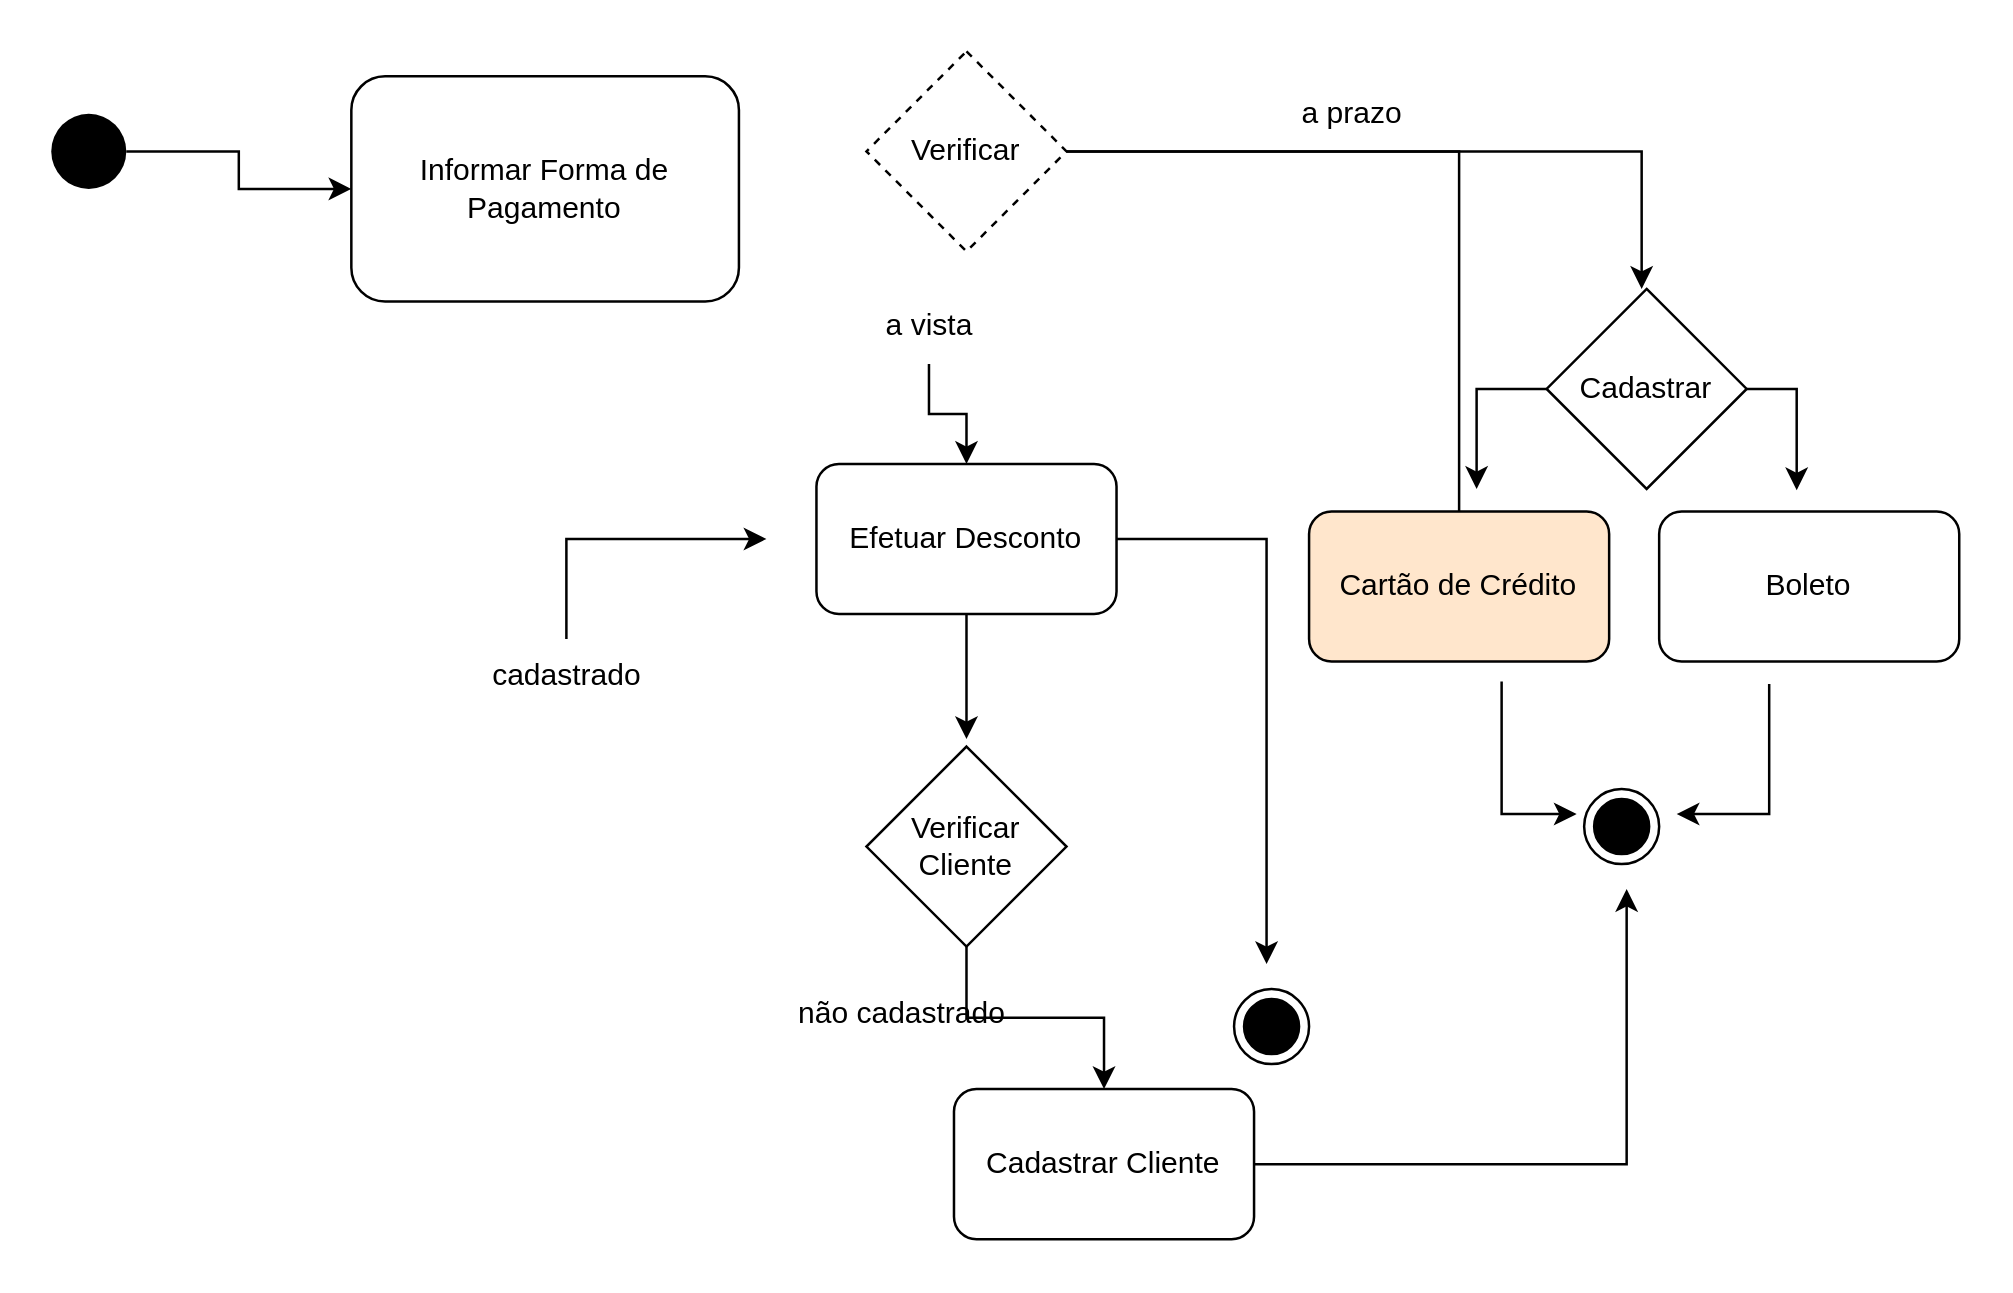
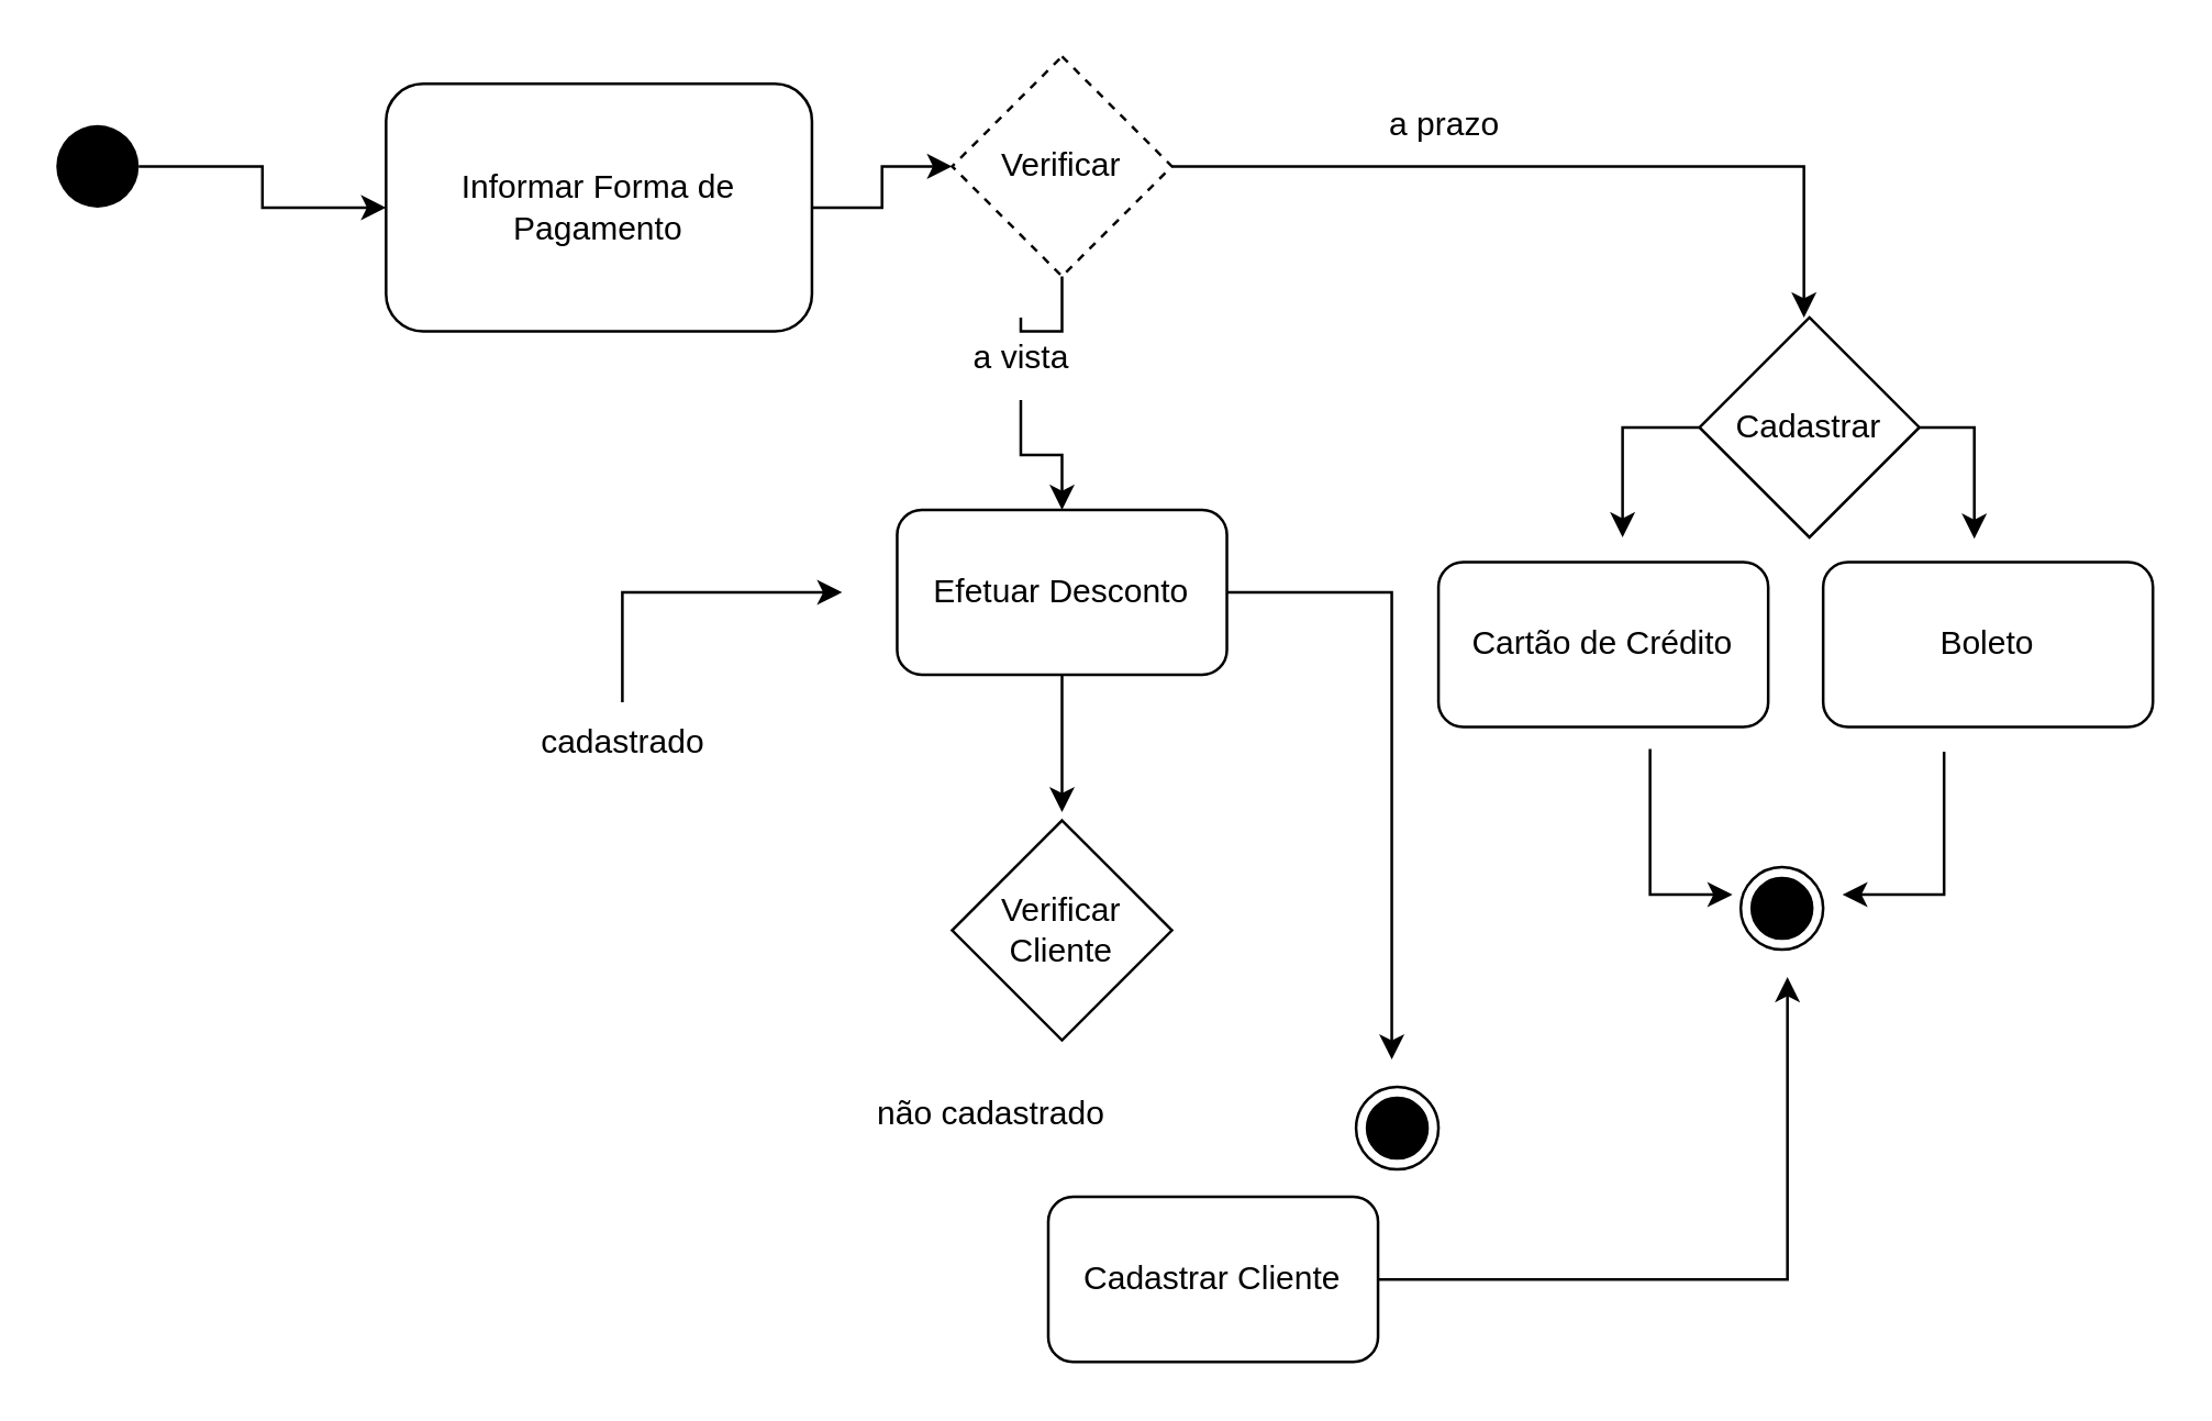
  <mxCell id="0" />
  <mxCell id="1" parent="0" />
  <mxCell id="2" style="edgeStyle=orthogonalEdgeStyle;rounded=0;orthogonalLoop=1;jettySize=auto;html=1;exitX=1;exitY=0.5;exitDx=0;exitDy=0;" edge="1" parent="1" source="9" target="4"><mxGeometry relative="1" as="geometry"><mxPoint x="13" y="60" as="sourcePoint" /></mxGeometry></mxCell>
+ <mxCell id="3" style="edgeStyle=orthogonalEdgeStyle;rounded=0;orthogonalLoop=1;jettySize=auto;html=1;" edge="1" parent="1" source="4" target="7"><mxGeometry relative="1" as="geometry" /></mxCell>
  <mxCell id="4" value="Informar Forma de Pagamento" style="rounded=1;whiteSpace=wrap;html=1;" vertex="1" parent="1"><mxGeometry x="140" y="30" width="155" height="90" as="geometry" /></mxCell>
  <mxCell id="5" style="edgeStyle=orthogonalEdgeStyle;rounded=0;orthogonalLoop=1;jettySize=auto;html=1;" edge="1" parent="1" source="7"><mxGeometry relative="1" as="geometry"><mxPoint x="656" y="115" as="targetPoint" /><Array as="points"><mxPoint x="656" y="60" /><mxPoint x="656" y="95" /></Array></mxGeometry></mxCell>
  <mxCell id="6" style="edgeStyle=orthogonalEdgeStyle;rounded=0;orthogonalLoop=1;jettySize=auto;html=1;entryX=0.5;entryY=0;entryDx=0;entryDy=0;startArrow=none;" edge="1" parent="1" source="18" target="17"><mxGeometry relative="1" as="geometry" /></mxCell>
  <mxCell id="7" value="Verificar" style="rhombus;whiteSpace=wrap;html=1;dashed=1;" vertex="1" parent="1"><mxGeometry x="346" y="20" width="80" height="80" as="geometry" /></mxCell>
  <mxCell id="8" value="" style="ellipse;html=1;shape=endState;fillColor=#000000;strokeColor=#000000;" vertex="1" parent="1"><mxGeometry x="493" y="395" width="30" height="30" as="geometry" /></mxCell>
  <mxCell id="9" value="" style="ellipse;fillColor=#000000;strokeColor=none;" vertex="1" parent="1"><mxGeometry x="20" y="45" width="30" height="30" as="geometry" /></mxCell>
- <mxCell id="10" value="a prazo" style="text;html=1;align=center;verticalAlign=middle;resizable=0;points=[];autosize=1;strokeColor=none;fillColor=none;" vertex="1" parent="1"><mxGeometry x="510" y="30" width="60" height="30" as="geometry" /></mxCell>
- <mxCell id="11" value="Cartão de Crédito" style="rounded=1;whiteSpace=wrap;html=1;fillColor=#ffe6cc;" vertex="1" parent="1"><mxGeometry x="523" y="204" width="120" height="60" as="geometry" /></mxCell>
+ <mxCell id="10" value="a prazo" style="text;html=1;align=center;verticalAlign=middle;resizable=0;points=[];autosize=1;strokeColor=none;fillColor=none;" vertex="1" parent="1"><mxGeometry x="495" y="30" width="60" height="30" as="geometry" /></mxCell>
+ <mxCell id="11" value="Cartão de Crédito" style="rounded=1;whiteSpace=wrap;html=1;" vertex="1" parent="1"><mxGeometry x="523" y="204" width="120" height="60" as="geometry" /></mxCell>
  <mxCell id="12" value="Boleto" style="rounded=1;whiteSpace=wrap;html=1;" vertex="1" parent="1"><mxGeometry x="663" y="204" width="120" height="60" as="geometry" /></mxCell>
  <mxCell id="13" style="edgeStyle=orthogonalEdgeStyle;rounded=0;orthogonalLoop=1;jettySize=auto;html=1;" edge="1" parent="1"><mxGeometry relative="1" as="geometry"><mxPoint x="630" y="325" as="targetPoint" /><mxPoint x="600" y="272" as="sourcePoint" /><Array as="points"><mxPoint x="600" y="284" /><mxPoint x="600" y="284" /></Array></mxGeometry></mxCell>
  <mxCell id="14" style="edgeStyle=orthogonalEdgeStyle;rounded=0;orthogonalLoop=1;jettySize=auto;html=1;" edge="1" parent="1"><mxGeometry relative="1" as="geometry"><mxPoint x="670" y="325" as="targetPoint" /><mxPoint x="707" y="273" as="sourcePoint" /><Array as="points"><mxPoint x="707" y="285" /><mxPoint x="707" y="285" /></Array></mxGeometry></mxCell>
  <mxCell id="15" style="edgeStyle=orthogonalEdgeStyle;rounded=0;orthogonalLoop=1;jettySize=auto;html=1;" edge="1" parent="1" source="17"><mxGeometry relative="1" as="geometry"><mxPoint x="386" y="295" as="targetPoint" /></mxGeometry></mxCell>
  <mxCell id="16" style="edgeStyle=orthogonalEdgeStyle;rounded=0;orthogonalLoop=1;jettySize=auto;html=1;" edge="1" parent="1" source="17"><mxGeometry relative="1" as="geometry"><mxPoint x="506" y="385" as="targetPoint" /><Array as="points"><mxPoint x="506" y="215" /></Array></mxGeometry></mxCell>
  <mxCell id="17" value="Efetuar Desconto" style="rounded=1;whiteSpace=wrap;html=1;" vertex="1" parent="1"><mxGeometry x="326" y="185" width="120" height="60" as="geometry" /></mxCell>
  <mxCell id="18" value="a vista" style="text;html=1;align=center;verticalAlign=middle;resizable=0;points=[];autosize=1;strokeColor=none;fillColor=none;" vertex="1" parent="1"><mxGeometry x="341" y="115" width="60" height="30" as="geometry" /></mxCell>
- <mxCell id="19" value="" style="edgeStyle=orthogonalEdgeStyle;rounded=0;orthogonalLoop=1;jettySize=auto;html=1;endArrow=none;" edge="1" parent="1" source="7" target="11"><mxGeometry relative="1" as="geometry"><mxPoint x="386" y="100" as="sourcePoint" /><mxPoint x="386" y="185" as="targetPoint" /></mxGeometry></mxCell>
- <mxCell id="20" style="edgeStyle=orthogonalEdgeStyle;rounded=0;orthogonalLoop=1;jettySize=auto;html=1;entryX=0.5;entryY=0;entryDx=0;entryDy=0;" edge="1" parent="1" source="22" target="24"><mxGeometry relative="1" as="geometry" /></mxCell>
+ <mxCell id="19" value="" style="edgeStyle=orthogonalEdgeStyle;rounded=0;orthogonalLoop=1;jettySize=auto;html=1;entryX=0.5;entryY=0;entryDx=0;entryDy=0;endArrow=none;" edge="1" parent="1" source="7" target="18"><mxGeometry relative="1" as="geometry"><mxPoint x="386" y="100" as="sourcePoint" /><mxPoint x="386" y="185" as="targetPoint" /></mxGeometry></mxCell>
  <mxCell id="21" style="edgeStyle=orthogonalEdgeStyle;rounded=0;orthogonalLoop=1;jettySize=auto;html=1;startArrow=none;" edge="1" parent="1" source="25"><mxGeometry relative="1" as="geometry"><mxPoint x="306" y="215" as="targetPoint" /><Array as="points"><mxPoint x="226" y="215" /><mxPoint x="246" y="215" /></Array></mxGeometry></mxCell>
  <mxCell id="22" value="Verificar Cliente" style="rhombus;whiteSpace=wrap;html=1;" vertex="1" parent="1"><mxGeometry x="346" y="298" width="80" height="80" as="geometry" /></mxCell>
  <mxCell id="23" style="edgeStyle=orthogonalEdgeStyle;rounded=0;orthogonalLoop=1;jettySize=auto;html=1;" edge="1" parent="1" source="24"><mxGeometry relative="1" as="geometry"><mxPoint x="650" y="355" as="targetPoint" /><Array as="points"><mxPoint x="650" y="465" /><mxPoint x="650" y="405" /></Array></mxGeometry></mxCell>
  <mxCell id="24" value="Cadastrar Cliente" style="rounded=1;whiteSpace=wrap;html=1;" vertex="1" parent="1"><mxGeometry x="381" y="435" width="120" height="60" as="geometry" /></mxCell>
  <mxCell id="25" value="cadastrado" style="text;html=1;align=center;verticalAlign=middle;resizable=0;points=[];autosize=1;strokeColor=none;fillColor=none;" vertex="1" parent="1"><mxGeometry x="186" y="255" width="80" height="30" as="geometry" /></mxCell>
  <mxCell id="26" value="não cadastrado" style="text;html=1;align=center;verticalAlign=middle;resizable=0;points=[];autosize=1;strokeColor=none;fillColor=none;" vertex="1" parent="1"><mxGeometry x="305" y="390" width="110" height="30" as="geometry" /></mxCell>
  <mxCell id="27" style="edgeStyle=orthogonalEdgeStyle;rounded=0;orthogonalLoop=1;jettySize=auto;html=1;" edge="1" parent="1" source="29"><mxGeometry relative="1" as="geometry"><mxPoint x="718" y="195" as="targetPoint" /></mxGeometry></mxCell>
  <mxCell id="28" style="edgeStyle=orthogonalEdgeStyle;rounded=0;orthogonalLoop=1;jettySize=auto;html=1;" edge="1" parent="1" source="29"><mxGeometry relative="1" as="geometry"><mxPoint x="590" y="195" as="targetPoint" /><Array as="points"><mxPoint x="590" y="155" /></Array></mxGeometry></mxCell>
  <mxCell id="29" value="Cadastrar" style="rhombus;whiteSpace=wrap;html=1;" vertex="1" parent="1"><mxGeometry x="618" y="115" width="80" height="80" as="geometry" /></mxCell>
  <mxCell id="30" value="" style="ellipse;html=1;shape=endState;fillColor=#000000;strokeColor=#000000;" vertex="1" parent="1"><mxGeometry x="633" y="315" width="30" height="30" as="geometry" /></mxCell>
